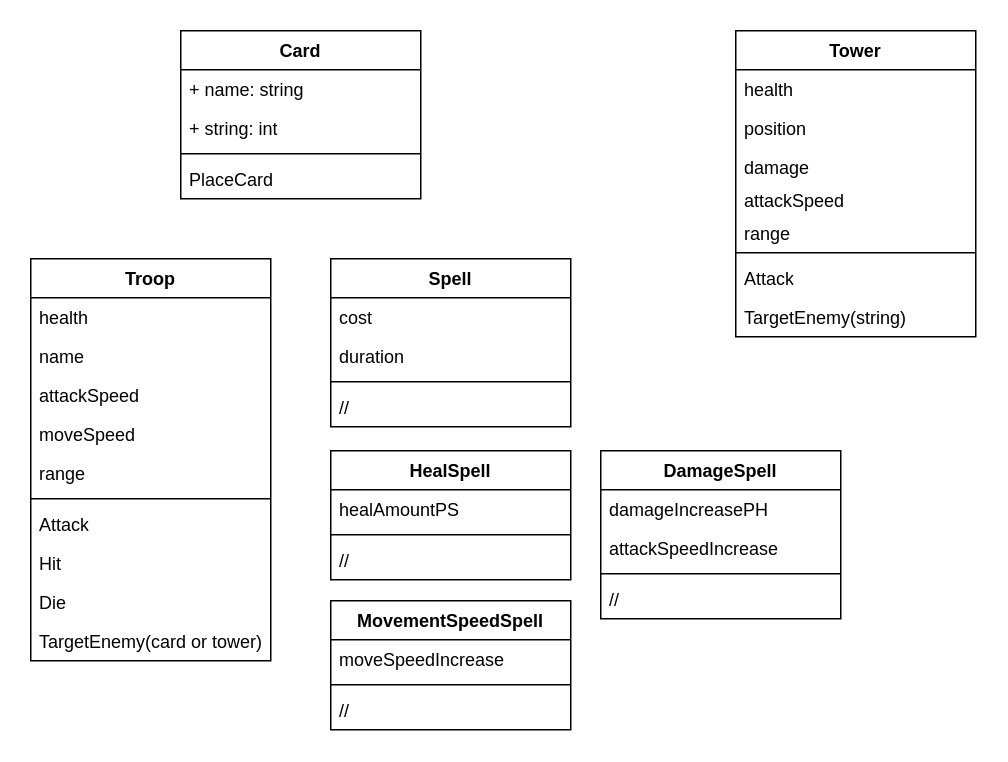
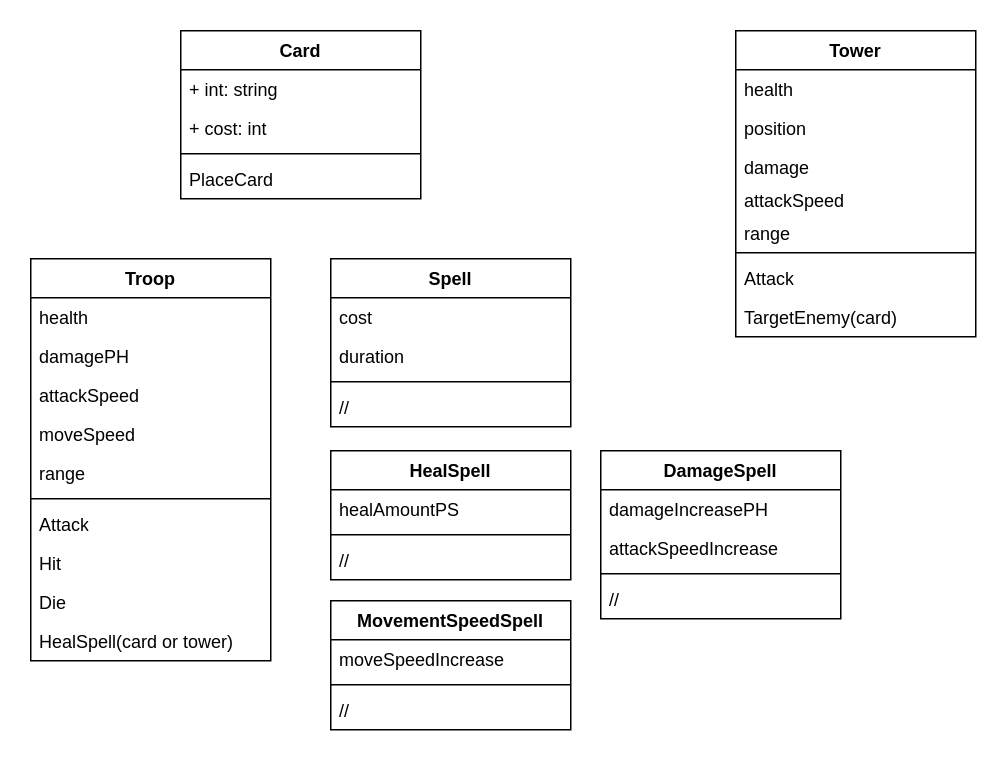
  <mxCell id="0" />
  <mxCell id="1" parent="0" />
  <mxCell id="2" value="Tower" style="swimlane;fontStyle=1;align=center;verticalAlign=top;childLayout=stackLayout;horizontal=1;startSize=26;horizontalStack=0;resizeParent=1;resizeParentMax=0;resizeLast=0;collapsible=1;marginBottom=0;whiteSpace=wrap;html=1;" parent="1" vertex="1"><mxGeometry x="490" y="20" width="160" height="204" as="geometry" /></mxCell>
  <mxCell id="3" value="health" style="text;strokeColor=none;fillColor=none;align=left;verticalAlign=top;spacingLeft=4;spacingRight=4;overflow=hidden;rotatable=0;points=[[0,0.5],[1,0.5]];portConstraint=eastwest;whiteSpace=wrap;html=1;" parent="2" vertex="1"><mxGeometry y="26" width="160" height="26" as="geometry" /></mxCell>
  <mxCell id="4" value="position" style="text;strokeColor=none;fillColor=none;align=left;verticalAlign=top;spacingLeft=4;spacingRight=4;overflow=hidden;rotatable=0;points=[[0,0.5],[1,0.5]];portConstraint=eastwest;whiteSpace=wrap;html=1;" parent="2" vertex="1"><mxGeometry y="52" width="160" height="26" as="geometry" /></mxCell>
  <mxCell id="5" value="damage" style="text;strokeColor=none;fillColor=none;align=left;verticalAlign=top;spacingLeft=4;spacingRight=4;overflow=hidden;rotatable=0;points=[[0,0.5],[1,0.5]];portConstraint=eastwest;whiteSpace=wrap;html=1;" parent="2" vertex="1"><mxGeometry y="78" width="160" height="22" as="geometry" /></mxCell>
  <mxCell id="6" value="attackSpeed" style="text;strokeColor=none;fillColor=none;align=left;verticalAlign=top;spacingLeft=4;spacingRight=4;overflow=hidden;rotatable=0;points=[[0,0.5],[1,0.5]];portConstraint=eastwest;whiteSpace=wrap;html=1;" parent="2" vertex="1"><mxGeometry y="100" width="160" height="22" as="geometry" /></mxCell>
  <mxCell id="7" value="range" style="text;strokeColor=none;fillColor=none;align=left;verticalAlign=top;spacingLeft=4;spacingRight=4;overflow=hidden;rotatable=0;points=[[0,0.5],[1,0.5]];portConstraint=eastwest;whiteSpace=wrap;html=1;" parent="2" vertex="1"><mxGeometry y="122" width="160" height="22" as="geometry" /></mxCell>
  <mxCell id="8" value="" style="line;strokeWidth=1;fillColor=none;align=left;verticalAlign=middle;spacingTop=-1;spacingLeft=3;spacingRight=3;rotatable=0;labelPosition=right;points=[];portConstraint=eastwest;strokeColor=inherit;" parent="2" vertex="1"><mxGeometry y="144" width="160" height="8" as="geometry" /></mxCell>
  <mxCell id="9" value="Attack" style="text;strokeColor=none;fillColor=none;align=left;verticalAlign=top;spacingLeft=4;spacingRight=4;overflow=hidden;rotatable=0;points=[[0,0.5],[1,0.5]];portConstraint=eastwest;whiteSpace=wrap;html=1;" parent="2" vertex="1"><mxGeometry y="152" width="160" height="26" as="geometry" /></mxCell>
- <mxCell id="10" value="TargetEnemy(string)" style="text;strokeColor=none;fillColor=none;align=left;verticalAlign=top;spacingLeft=4;spacingRight=4;overflow=hidden;rotatable=0;points=[[0,0.5],[1,0.5]];portConstraint=eastwest;whiteSpace=wrap;html=1;" parent="2" vertex="1"><mxGeometry y="178" width="160" height="26" as="geometry" /></mxCell>
+ <mxCell id="10" value="TargetEnemy(card)" style="text;strokeColor=none;fillColor=none;align=left;verticalAlign=top;spacingLeft=4;spacingRight=4;overflow=hidden;rotatable=0;points=[[0,0.5],[1,0.5]];portConstraint=eastwest;whiteSpace=wrap;html=1;" parent="2" vertex="1"><mxGeometry y="178" width="160" height="26" as="geometry" /></mxCell>
  <mxCell id="11" value="Card" style="swimlane;fontStyle=1;align=center;verticalAlign=top;childLayout=stackLayout;horizontal=1;startSize=26;horizontalStack=0;resizeParent=1;resizeParentMax=0;resizeLast=0;collapsible=1;marginBottom=0;whiteSpace=wrap;html=1;" parent="1" vertex="1"><mxGeometry x="120" y="20" width="160" height="112" as="geometry" /></mxCell>
- <mxCell id="12" value="+ name: string" style="text;strokeColor=none;fillColor=none;align=left;verticalAlign=top;spacingLeft=4;spacingRight=4;overflow=hidden;rotatable=0;points=[[0,0.5],[1,0.5]];portConstraint=eastwest;whiteSpace=wrap;html=1;" parent="11" vertex="1"><mxGeometry y="26" width="160" height="26" as="geometry" /></mxCell>
- <mxCell id="13" value="+ string: int" style="text;strokeColor=none;fillColor=none;align=left;verticalAlign=top;spacingLeft=4;spacingRight=4;overflow=hidden;rotatable=0;points=[[0,0.5],[1,0.5]];portConstraint=eastwest;whiteSpace=wrap;html=1;" parent="11" vertex="1"><mxGeometry y="52" width="160" height="26" as="geometry" /></mxCell>
+ <mxCell id="12" value="+ int: string" style="text;strokeColor=none;fillColor=none;align=left;verticalAlign=top;spacingLeft=4;spacingRight=4;overflow=hidden;rotatable=0;points=[[0,0.5],[1,0.5]];portConstraint=eastwest;whiteSpace=wrap;html=1;" parent="11" vertex="1"><mxGeometry y="26" width="160" height="26" as="geometry" /></mxCell>
+ <mxCell id="13" value="+ cost: int" style="text;strokeColor=none;fillColor=none;align=left;verticalAlign=top;spacingLeft=4;spacingRight=4;overflow=hidden;rotatable=0;points=[[0,0.5],[1,0.5]];portConstraint=eastwest;whiteSpace=wrap;html=1;" parent="11" vertex="1"><mxGeometry y="52" width="160" height="26" as="geometry" /></mxCell>
  <mxCell id="14" value="" style="line;strokeWidth=1;fillColor=none;align=left;verticalAlign=middle;spacingTop=-1;spacingLeft=3;spacingRight=3;rotatable=0;labelPosition=right;points=[];portConstraint=eastwest;strokeColor=inherit;" parent="11" vertex="1"><mxGeometry y="78" width="160" height="8" as="geometry" /></mxCell>
  <mxCell id="15" value="PlaceCard" style="text;strokeColor=none;fillColor=none;align=left;verticalAlign=top;spacingLeft=4;spacingRight=4;overflow=hidden;rotatable=0;points=[[0,0.5],[1,0.5]];portConstraint=eastwest;whiteSpace=wrap;html=1;" parent="11" vertex="1"><mxGeometry y="86" width="160" height="26" as="geometry" /></mxCell>
  <mxCell id="16" value="Spell" style="swimlane;fontStyle=1;align=center;verticalAlign=top;childLayout=stackLayout;horizontal=1;startSize=26;horizontalStack=0;resizeParent=1;resizeParentMax=0;resizeLast=0;collapsible=1;marginBottom=0;whiteSpace=wrap;html=1;" parent="1" vertex="1"><mxGeometry x="220" y="172" width="160" height="112" as="geometry" /></mxCell>
  <mxCell id="17" value="cost" style="text;strokeColor=none;fillColor=none;align=left;verticalAlign=top;spacingLeft=4;spacingRight=4;overflow=hidden;rotatable=0;points=[[0,0.5],[1,0.5]];portConstraint=eastwest;whiteSpace=wrap;html=1;" parent="16" vertex="1"><mxGeometry y="26" width="160" height="26" as="geometry" /></mxCell>
  <mxCell id="18" value="duration" style="text;strokeColor=none;fillColor=none;align=left;verticalAlign=top;spacingLeft=4;spacingRight=4;overflow=hidden;rotatable=0;points=[[0,0.5],[1,0.5]];portConstraint=eastwest;whiteSpace=wrap;html=1;" parent="16" vertex="1"><mxGeometry y="52" width="160" height="26" as="geometry" /></mxCell>
  <mxCell id="19" value="" style="line;strokeWidth=1;fillColor=none;align=left;verticalAlign=middle;spacingTop=-1;spacingLeft=3;spacingRight=3;rotatable=0;labelPosition=right;points=[];portConstraint=eastwest;strokeColor=inherit;" parent="16" vertex="1"><mxGeometry y="78" width="160" height="8" as="geometry" /></mxCell>
  <mxCell id="20" value="//" style="text;strokeColor=none;fillColor=none;align=left;verticalAlign=top;spacingLeft=4;spacingRight=4;overflow=hidden;rotatable=0;points=[[0,0.5],[1,0.5]];portConstraint=eastwest;whiteSpace=wrap;html=1;" parent="16" vertex="1"><mxGeometry y="86" width="160" height="26" as="geometry" /></mxCell>
  <mxCell id="21" value="Troop" style="swimlane;fontStyle=1;align=center;verticalAlign=top;childLayout=stackLayout;horizontal=1;startSize=26;horizontalStack=0;resizeParent=1;resizeParentMax=0;resizeLast=0;collapsible=1;marginBottom=0;whiteSpace=wrap;html=1;" parent="1" vertex="1"><mxGeometry x="20" y="172" width="160" height="268" as="geometry" /></mxCell>
  <mxCell id="22" value="health" style="text;strokeColor=none;fillColor=none;align=left;verticalAlign=top;spacingLeft=4;spacingRight=4;overflow=hidden;rotatable=0;points=[[0,0.5],[1,0.5]];portConstraint=eastwest;whiteSpace=wrap;html=1;" parent="21" vertex="1"><mxGeometry y="26" width="160" height="26" as="geometry" /></mxCell>
- <mxCell id="23" value="name" style="text;strokeColor=none;fillColor=none;align=left;verticalAlign=top;spacingLeft=4;spacingRight=4;overflow=hidden;rotatable=0;points=[[0,0.5],[1,0.5]];portConstraint=eastwest;whiteSpace=wrap;html=1;" parent="21" vertex="1"><mxGeometry y="52" width="160" height="26" as="geometry" /></mxCell>
+ <mxCell id="23" value="damagePH" style="text;strokeColor=none;fillColor=none;align=left;verticalAlign=top;spacingLeft=4;spacingRight=4;overflow=hidden;rotatable=0;points=[[0,0.5],[1,0.5]];portConstraint=eastwest;whiteSpace=wrap;html=1;" parent="21" vertex="1"><mxGeometry y="52" width="160" height="26" as="geometry" /></mxCell>
  <mxCell id="24" value="attackSpeed" style="text;strokeColor=none;fillColor=none;align=left;verticalAlign=top;spacingLeft=4;spacingRight=4;overflow=hidden;rotatable=0;points=[[0,0.5],[1,0.5]];portConstraint=eastwest;whiteSpace=wrap;html=1;" parent="21" vertex="1"><mxGeometry y="78" width="160" height="26" as="geometry" /></mxCell>
  <mxCell id="25" value="moveSpeed" style="text;strokeColor=none;fillColor=none;align=left;verticalAlign=top;spacingLeft=4;spacingRight=4;overflow=hidden;rotatable=0;points=[[0,0.5],[1,0.5]];portConstraint=eastwest;whiteSpace=wrap;html=1;" parent="21" vertex="1"><mxGeometry y="104" width="160" height="26" as="geometry" /></mxCell>
  <mxCell id="26" value="range" style="text;strokeColor=none;fillColor=none;align=left;verticalAlign=top;spacingLeft=4;spacingRight=4;overflow=hidden;rotatable=0;points=[[0,0.5],[1,0.5]];portConstraint=eastwest;whiteSpace=wrap;html=1;" parent="21" vertex="1"><mxGeometry y="130" width="160" height="26" as="geometry" /></mxCell>
  <mxCell id="27" value="" style="line;strokeWidth=1;fillColor=none;align=left;verticalAlign=middle;spacingTop=-1;spacingLeft=3;spacingRight=3;rotatable=0;labelPosition=right;points=[];portConstraint=eastwest;strokeColor=inherit;" parent="21" vertex="1"><mxGeometry y="156" width="160" height="8" as="geometry" /></mxCell>
  <mxCell id="28" value="Attack" style="text;strokeColor=none;fillColor=none;align=left;verticalAlign=top;spacingLeft=4;spacingRight=4;overflow=hidden;rotatable=0;points=[[0,0.5],[1,0.5]];portConstraint=eastwest;whiteSpace=wrap;html=1;" parent="21" vertex="1"><mxGeometry y="164" width="160" height="26" as="geometry" /></mxCell>
  <mxCell id="29" value="Hit" style="text;strokeColor=none;fillColor=none;align=left;verticalAlign=top;spacingLeft=4;spacingRight=4;overflow=hidden;rotatable=0;points=[[0,0.5],[1,0.5]];portConstraint=eastwest;whiteSpace=wrap;html=1;" parent="21" vertex="1"><mxGeometry y="190" width="160" height="26" as="geometry" /></mxCell>
  <mxCell id="30" value="Die" style="text;strokeColor=none;fillColor=none;align=left;verticalAlign=top;spacingLeft=4;spacingRight=4;overflow=hidden;rotatable=0;points=[[0,0.5],[1,0.5]];portConstraint=eastwest;whiteSpace=wrap;html=1;" parent="21" vertex="1"><mxGeometry y="216" width="160" height="26" as="geometry" /></mxCell>
- <mxCell id="31" value="TargetEnemy(card or tower)" style="text;strokeColor=none;fillColor=none;align=left;verticalAlign=top;spacingLeft=4;spacingRight=4;overflow=hidden;rotatable=0;points=[[0,0.5],[1,0.5]];portConstraint=eastwest;whiteSpace=wrap;html=1;" parent="21" vertex="1"><mxGeometry y="242" width="160" height="26" as="geometry" /></mxCell>
+ <mxCell id="31" value="HealSpell(card or tower)" style="text;strokeColor=none;fillColor=none;align=left;verticalAlign=top;spacingLeft=4;spacingRight=4;overflow=hidden;rotatable=0;points=[[0,0.5],[1,0.5]];portConstraint=eastwest;whiteSpace=wrap;html=1;" parent="21" vertex="1"><mxGeometry y="242" width="160" height="26" as="geometry" /></mxCell>
  <mxCell id="32" value="HealSpell" style="swimlane;fontStyle=1;align=center;verticalAlign=top;childLayout=stackLayout;horizontal=1;startSize=26;horizontalStack=0;resizeParent=1;resizeParentMax=0;resizeLast=0;collapsible=1;marginBottom=0;whiteSpace=wrap;html=1;" parent="1" vertex="1"><mxGeometry x="220" y="300" width="160" height="86" as="geometry" /></mxCell>
  <mxCell id="33" value="healAmountPS" style="text;strokeColor=none;fillColor=none;align=left;verticalAlign=top;spacingLeft=4;spacingRight=4;overflow=hidden;rotatable=0;points=[[0,0.5],[1,0.5]];portConstraint=eastwest;whiteSpace=wrap;html=1;" parent="32" vertex="1"><mxGeometry y="26" width="160" height="26" as="geometry" /></mxCell>
  <mxCell id="34" value="" style="line;strokeWidth=1;fillColor=none;align=left;verticalAlign=middle;spacingTop=-1;spacingLeft=3;spacingRight=3;rotatable=0;labelPosition=right;points=[];portConstraint=eastwest;strokeColor=inherit;" parent="32" vertex="1"><mxGeometry y="52" width="160" height="8" as="geometry" /></mxCell>
  <mxCell id="35" value="//" style="text;strokeColor=none;fillColor=none;align=left;verticalAlign=top;spacingLeft=4;spacingRight=4;overflow=hidden;rotatable=0;points=[[0,0.5],[1,0.5]];portConstraint=eastwest;whiteSpace=wrap;html=1;" parent="32" vertex="1"><mxGeometry y="60" width="160" height="26" as="geometry" /></mxCell>
  <mxCell id="36" value="DamageSpell" style="swimlane;fontStyle=1;align=center;verticalAlign=top;childLayout=stackLayout;horizontal=1;startSize=26;horizontalStack=0;resizeParent=1;resizeParentMax=0;resizeLast=0;collapsible=1;marginBottom=0;whiteSpace=wrap;html=1;" parent="1" vertex="1"><mxGeometry x="400" y="300" width="160" height="112" as="geometry" /></mxCell>
  <mxCell id="37" value="damageIncreasePH" style="text;strokeColor=none;fillColor=none;align=left;verticalAlign=top;spacingLeft=4;spacingRight=4;overflow=hidden;rotatable=0;points=[[0,0.5],[1,0.5]];portConstraint=eastwest;whiteSpace=wrap;html=1;" parent="36" vertex="1"><mxGeometry y="26" width="160" height="26" as="geometry" /></mxCell>
  <mxCell id="38" value="attackSpeedIncrease" style="text;strokeColor=none;fillColor=none;align=left;verticalAlign=top;spacingLeft=4;spacingRight=4;overflow=hidden;rotatable=0;points=[[0,0.5],[1,0.5]];portConstraint=eastwest;whiteSpace=wrap;html=1;" vertex="1" parent="36"><mxGeometry y="52" width="160" height="26" as="geometry" /></mxCell>
  <mxCell id="39" value="" style="line;strokeWidth=1;fillColor=none;align=left;verticalAlign=middle;spacingTop=-1;spacingLeft=3;spacingRight=3;rotatable=0;labelPosition=right;points=[];portConstraint=eastwest;strokeColor=inherit;" parent="36" vertex="1"><mxGeometry y="78" width="160" height="8" as="geometry" /></mxCell>
  <mxCell id="40" value="//" style="text;strokeColor=none;fillColor=none;align=left;verticalAlign=top;spacingLeft=4;spacingRight=4;overflow=hidden;rotatable=0;points=[[0,0.5],[1,0.5]];portConstraint=eastwest;whiteSpace=wrap;html=1;" parent="36" vertex="1"><mxGeometry y="86" width="160" height="26" as="geometry" /></mxCell>
  <mxCell id="41" value="MovementSpeedSpell" style="swimlane;fontStyle=1;align=center;verticalAlign=top;childLayout=stackLayout;horizontal=1;startSize=26;horizontalStack=0;resizeParent=1;resizeParentMax=0;resizeLast=0;collapsible=1;marginBottom=0;whiteSpace=wrap;html=1;" parent="1" vertex="1"><mxGeometry x="220" y="400" width="160" height="86" as="geometry" /></mxCell>
  <mxCell id="42" value="moveSpeedIncrease" style="text;strokeColor=none;fillColor=none;align=left;verticalAlign=top;spacingLeft=4;spacingRight=4;overflow=hidden;rotatable=0;points=[[0,0.5],[1,0.5]];portConstraint=eastwest;whiteSpace=wrap;html=1;" parent="41" vertex="1"><mxGeometry y="26" width="160" height="26" as="geometry" /></mxCell>
  <mxCell id="43" value="" style="line;strokeWidth=1;fillColor=none;align=left;verticalAlign=middle;spacingTop=-1;spacingLeft=3;spacingRight=3;rotatable=0;labelPosition=right;points=[];portConstraint=eastwest;strokeColor=inherit;" parent="41" vertex="1"><mxGeometry y="52" width="160" height="8" as="geometry" /></mxCell>
  <mxCell id="44" value="//" style="text;strokeColor=none;fillColor=none;align=left;verticalAlign=top;spacingLeft=4;spacingRight=4;overflow=hidden;rotatable=0;points=[[0,0.5],[1,0.5]];portConstraint=eastwest;whiteSpace=wrap;html=1;" parent="41" vertex="1"><mxGeometry y="60" width="160" height="26" as="geometry" /></mxCell>
